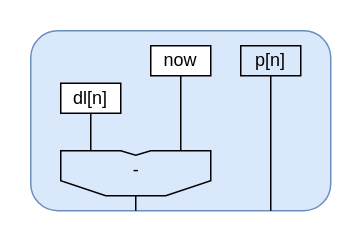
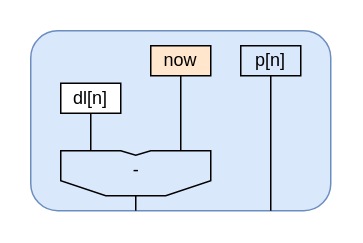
  <mxCell id="0" />
  <mxCell id="1" parent="0" />
  <mxCell id="2" value="" style="rounded=1;whiteSpace=wrap;html=1;fillColor=#dae8fc;strokeColor=#6c8ebf;" parent="1" vertex="1"><mxGeometry x="20" y="20" width="200" height="120" as="geometry" /></mxCell>
  <mxCell id="3" value="dl[n]" style="rounded=0;whiteSpace=wrap;html=1;" parent="1" vertex="1"><mxGeometry x="40" y="55" width="40" height="20" as="geometry" /></mxCell>
  <mxCell id="4" value="" style="endArrow=none;html=1;rounded=0;entryX=0.5;entryY=1;entryDx=0;entryDy=0;exitX=0.75;exitY=1;exitDx=0;exitDy=0;" parent="1" target="3" edge="1"><mxGeometry width="50" height="50" relative="1" as="geometry"><mxPoint x="60" y="100" as="sourcePoint" /><mxPoint x="330" y="630" as="targetPoint" /></mxGeometry></mxCell>
  <mxCell id="5" value="" style="endArrow=none;html=1;rounded=0;exitX=0.25;exitY=1;exitDx=0;exitDy=0;" parent="1" edge="1"><mxGeometry width="50" height="50" relative="1" as="geometry"><mxPoint x="120" y="100" as="sourcePoint" /><mxPoint x="120" y="50" as="targetPoint" /></mxGeometry></mxCell>
- <mxCell id="6" value="now" style="rounded=0;whiteSpace=wrap;html=1;" parent="1" vertex="1"><mxGeometry x="100" y="30" width="40" height="20" as="geometry" /></mxCell>
+ <mxCell id="6" value="now" style="rounded=0;whiteSpace=wrap;html=1;fillColor=#ffe6cc;" parent="1" vertex="1"><mxGeometry x="100" y="30" width="40" height="20" as="geometry" /></mxCell>
  <mxCell id="7" value="" style="endArrow=none;html=1;rounded=0;" parent="1" edge="1"><mxGeometry width="50" height="50" relative="1" as="geometry"><mxPoint x="50" y="100" as="sourcePoint" /><mxPoint x="50" y="100" as="targetPoint" /><Array as="points"><mxPoint x="40" y="100" /><mxPoint x="40" y="120" /><mxPoint x="70" y="130" /><mxPoint x="110" y="130" /><mxPoint x="140" y="120" /><mxPoint x="140" y="100" /><mxPoint x="100" y="100" /><mxPoint x="90" y="103" /><mxPoint x="80" y="100" /></Array></mxGeometry></mxCell>
  <mxCell id="8" value="-" style="text;html=1;align=center;verticalAlign=middle;resizable=0;points=[];autosize=1;strokeColor=none;fillColor=none;" parent="1" vertex="1"><mxGeometry x="75" y="98" width="30" height="30" as="geometry" /></mxCell>
  <mxCell id="9" value="p[n]" style="rounded=0;whiteSpace=wrap;html=1;fillColor=#dae8fc;" parent="1" vertex="1"><mxGeometry x="160" y="30" width="40" height="20" as="geometry" /></mxCell>
  <mxCell id="10" value="" style="endArrow=none;html=1;rounded=0;entryX=0.5;entryY=1;entryDx=0;entryDy=0;" parent="1" target="9" edge="1"><mxGeometry width="50" height="50" relative="1" as="geometry"><mxPoint x="180" y="140" as="sourcePoint" /><mxPoint x="120" y="140" as="targetPoint" /></mxGeometry></mxCell>
  <mxCell id="11" value="" style="endArrow=none;html=1;rounded=0;" parent="1" edge="1"><mxGeometry width="50" height="50" relative="1" as="geometry"><mxPoint x="90" y="140" as="sourcePoint" /><mxPoint x="90" y="140" as="targetPoint" /><Array as="points"><mxPoint x="90" y="130" /></Array></mxGeometry></mxCell>
